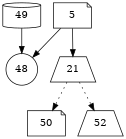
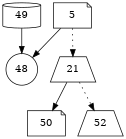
  digraph {
    node [shape=note]
    edge [style=solid]
    48 [shape=circle]
    5
    n3 [label=21 shape=trapezium]
    50
    52 [shape=trapezium]
    49 [shape=cylinder]
    5 -> 48
-   5 -> n3
-   n3 -> 50 [style=dotted]
+   5 -> n3 [style=dotted]
+   n3 -> 50
    n3 -> 52 [style=dotted]
    49 -> 48
  }
